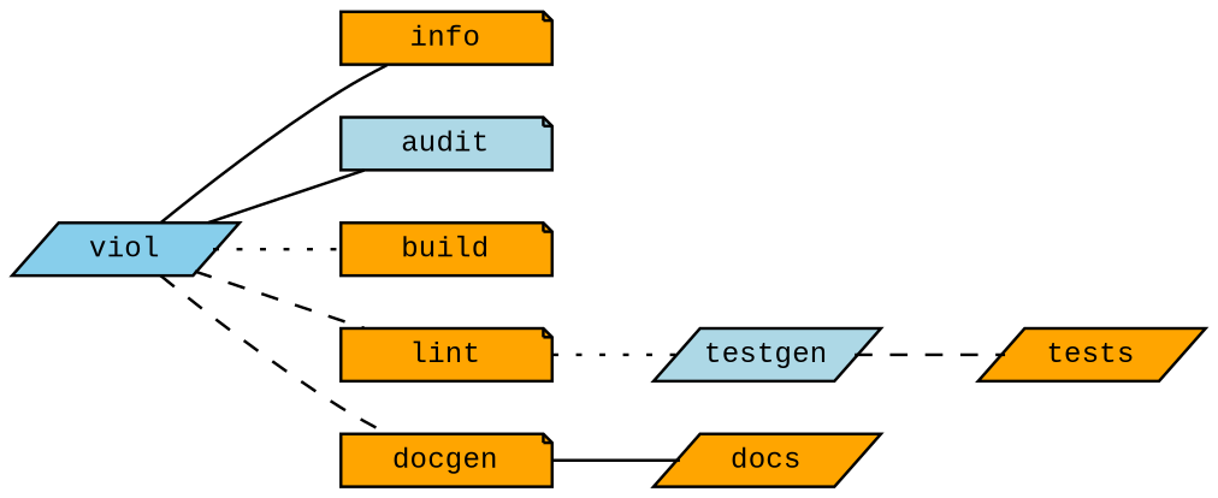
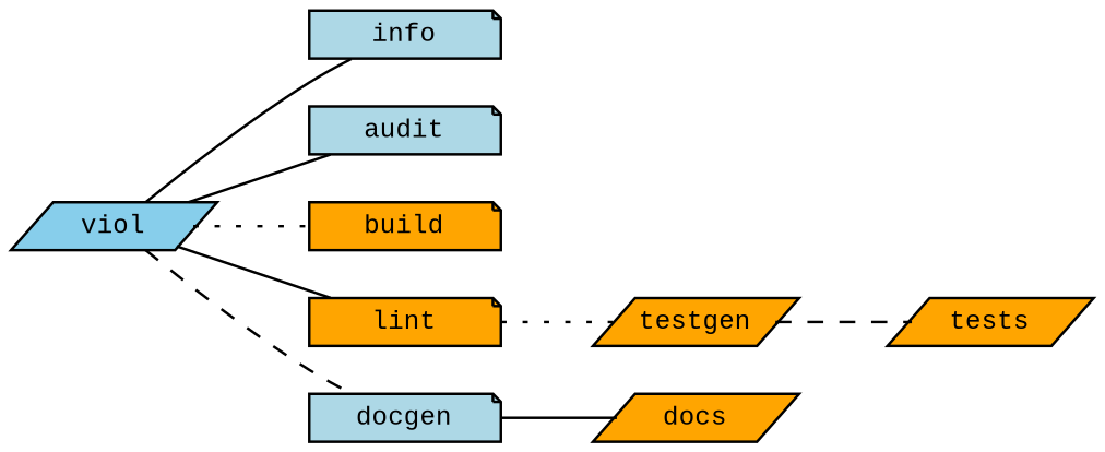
  digraph {
    fontname="Liberation Mono"
    rankdir=LR
    node [fillcolor=orange fixedsize=true font=courier fontname="Liberation Mono" fontsize=10 shape=note style=filled]
    edge [dir=none fontname="Liberation Mono" style=solid]
    n1 [fillcolor=skyblue height=0.25 label=viol shape=parallelogram width=1]
-   n2 [height=0.25 label=info width=1]
+   n2 [fillcolor=lightblue height=0.25 label=info width=1]
    n3 [fillcolor=lightblue height=0.25 label=audit width=1]
    n4 [height=0.25 label=build width=1]
    n5 [height=0.25 label=lint width=1]
-   n6 [height=0.25 label=docgen width=1]
-   n7 [fillcolor=lightblue height=0.25 label=testgen shape=parallelogram width=1]
+   n6 [fillcolor=lightblue height=0.25 label=docgen width=1]
+   n7 [height=0.25 label=testgen shape=parallelogram width=1]
    n8 [height=.25 label=docs shape=parallelogram width=1.0]
    n9 [height=.25 label=tests shape=parallelogram width=1.0]
    n1 -> n2
    n1 -> n3
    n1 -> n4 [style=dotted]
-   n1 -> n5 [style=dashed]
+   n1 -> n5
    n1 -> n6 [style=dashed]
    n5 -> n7 [style=dotted]
    n6 -> n8
    n7 -> n9 [style=dashed]
  }
